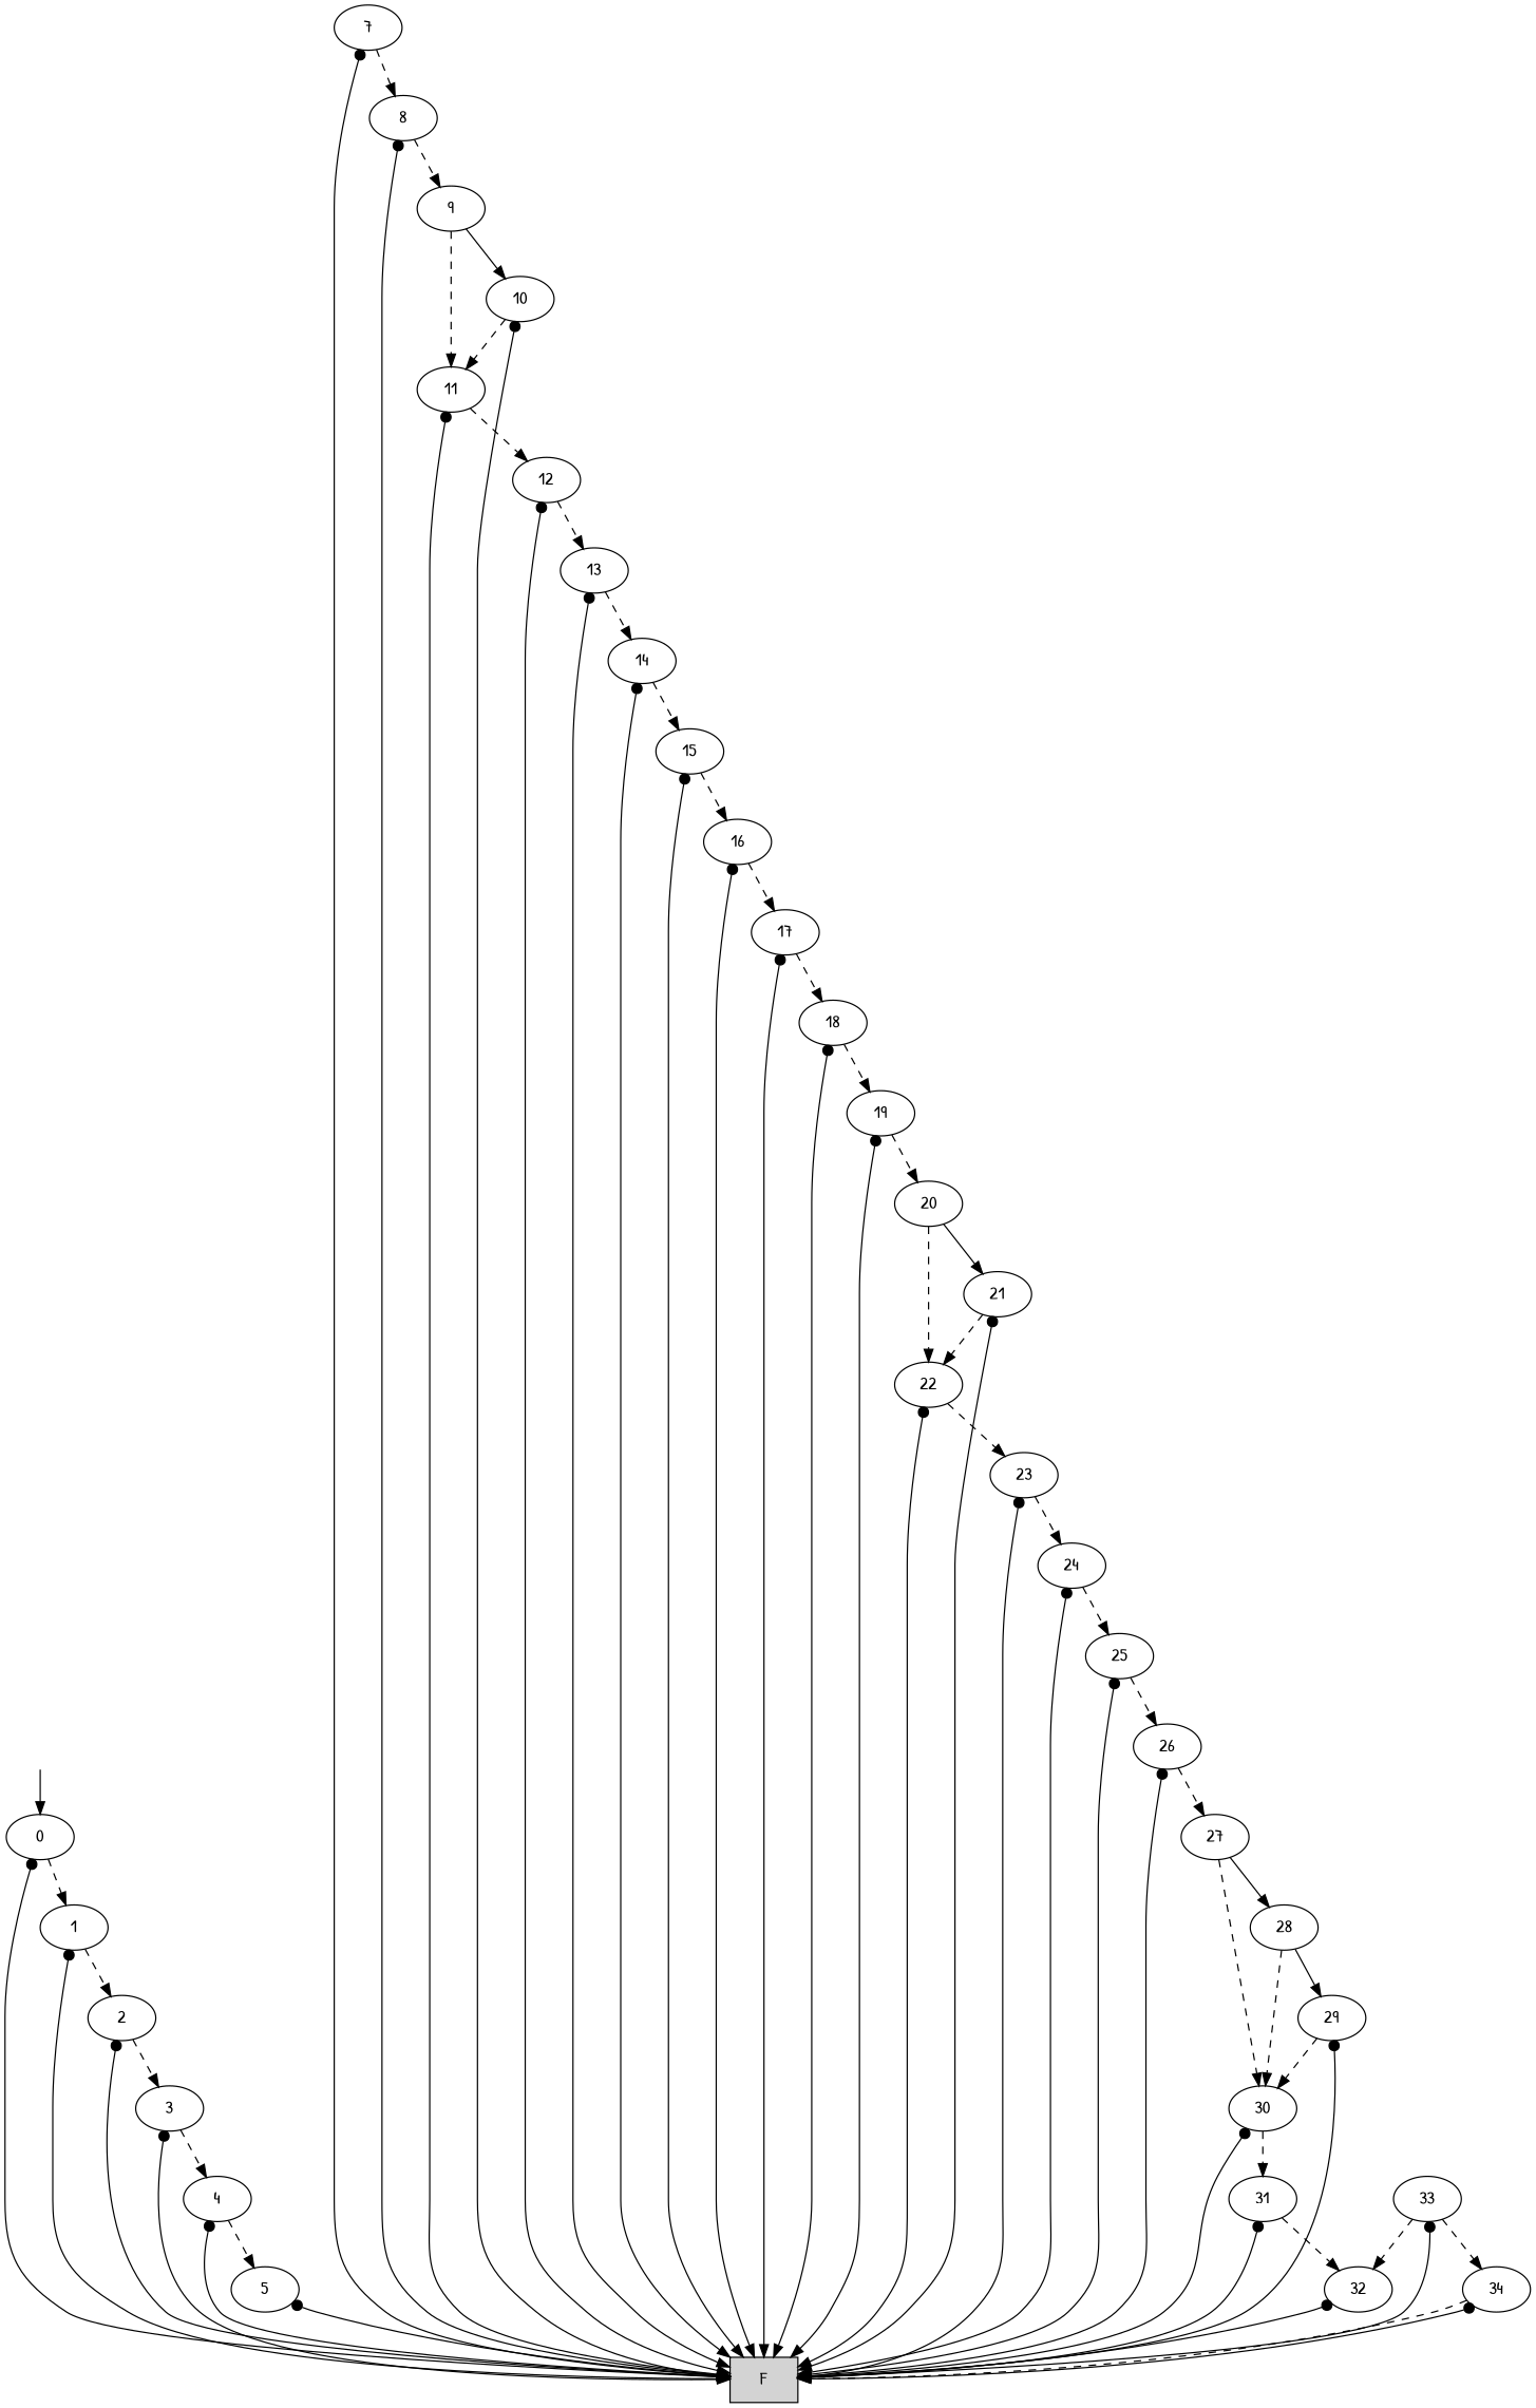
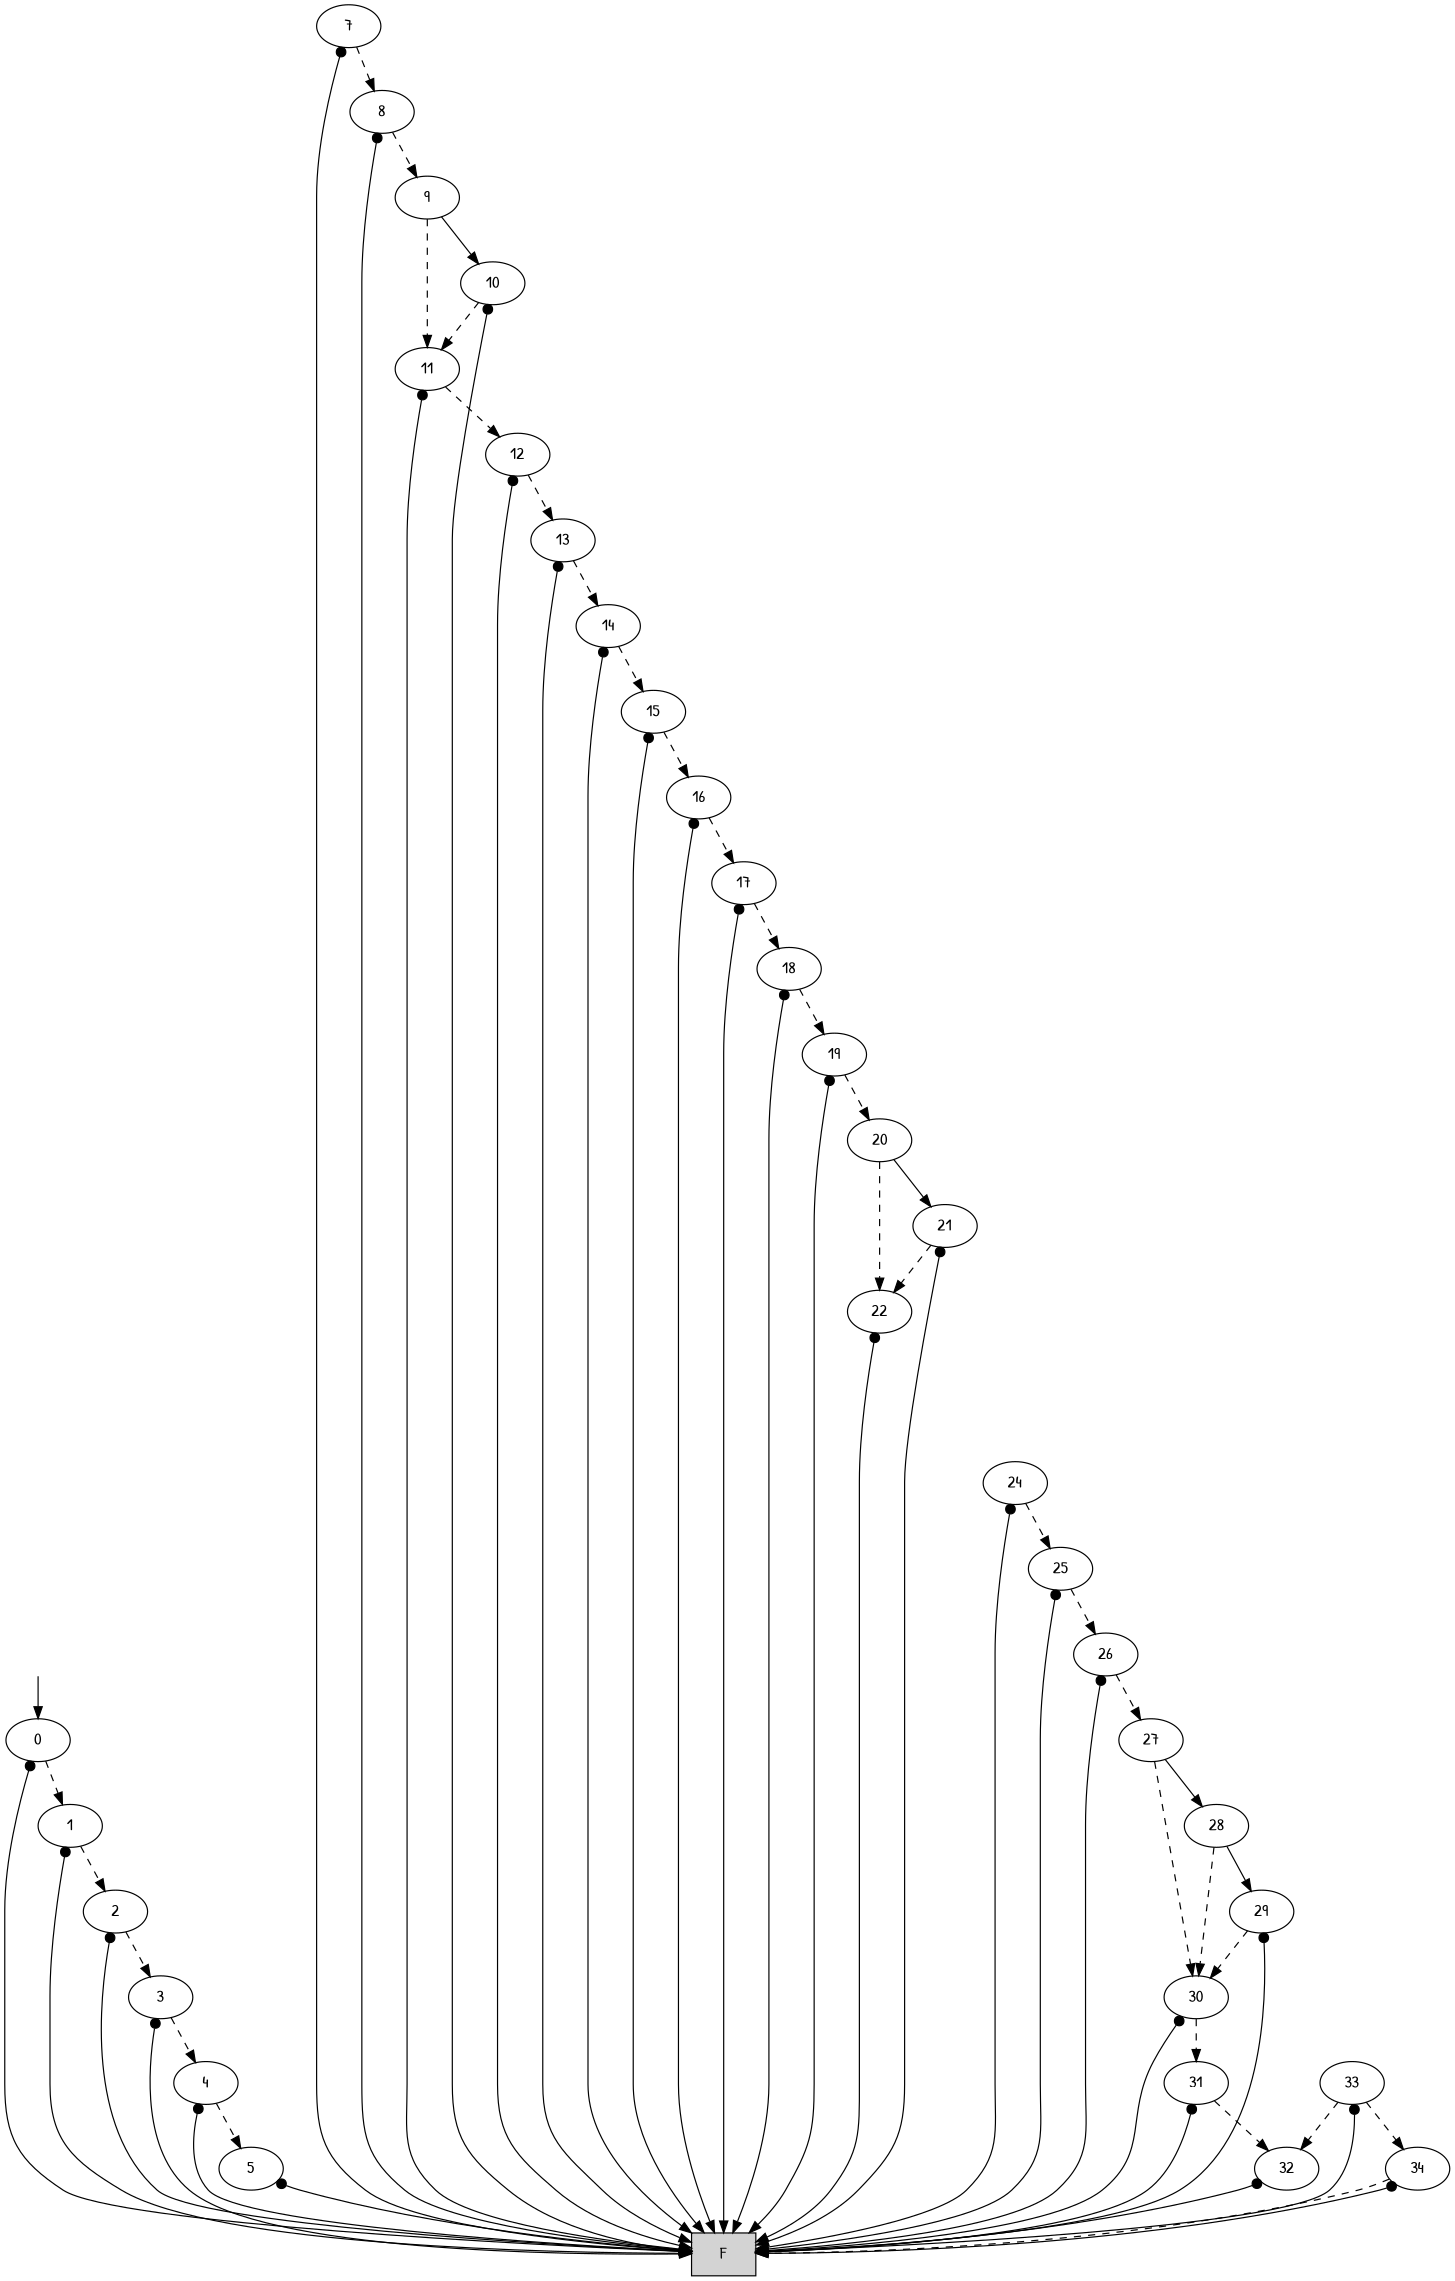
  digraph {
    fontname="Patrick Hand"
    node [fontname="Patrick Hand"]
    edge [dir=both fontname="Patrick Hand" style=solid]
    root [style=invis]
    n2 [label=0]
    n3 [label=1]
    n4 [label=F shape=box style=filled]
    n5 [label=2]
    n6 [label=3]
    n7 [label=4]
    n8 [label=5]
    n9 [label=7]
    n10 [label=8]
    n11 [label=9]
    n12 [label=11]
    n13 [label=10]
    n14 [label=12]
    n15 [label=13]
    n16 [label=14]
    n17 [label=15]
    n18 [label=16]
    n19 [label=17]
    n20 [label=18]
    n21 [label=19]
    n22 [label=20]
    n23 [label=22]
    n24 [label=21]
-   n25 [label=23]
    n26 [label=24]
    n27 [label=25]
    n28 [label=26]
    n29 [label=27]
    n30 [label=30]
    n31 [label=28]
    n32 [label=31]
    n33 [label=29]
    n34 [label=32]
    n35 [label=33]
    n36 [label=34]
    root -> n2 [arrowtail=none]
    n2 -> n3 [dir=forward style=dashed]
    n2 -> n4 [arrowtail=dot]
    n3 -> n4 [arrowtail=dot]
    n3 -> n5 [dir=forward style=dashed]
    n5 -> n4 [arrowtail=dot]
    n5 -> n6 [dir=forward style=dashed]
    n6 -> n4 [arrowtail=dot]
    n6 -> n7 [dir=forward style=dashed]
    n7 -> n4 [arrowtail=dot]
    n7 -> n8 [dir=forward style=dashed]
    n8 -> n4 [arrowtail=dot]
    n9 -> n4 [arrowtail=dot]
    n9 -> n10 [dir=forward style=dashed]
    n10 -> n4 [arrowtail=dot]
    n10 -> n11 [dir=forward style=dashed]
    n11 -> n12 [dir=forward style=dashed]
    n11 -> n13 [arrowtail=none]
    n12 -> n4 [arrowtail=dot]
    n12 -> n14 [dir=forward style=dashed]
    n13 -> n4 [arrowtail=dot]
    n13 -> n12 [dir=forward style=dashed]
    n14 -> n4 [arrowtail=dot]
    n14 -> n15 [dir=forward style=dashed]
    n15 -> n4 [arrowtail=dot]
    n15 -> n16 [dir=forward style=dashed]
    n16 -> n4 [arrowtail=dot]
    n16 -> n17 [dir=forward style=dashed]
    n17 -> n4 [arrowtail=dot]
    n17 -> n18 [dir=forward style=dashed]
    n18 -> n4 [arrowtail=dot]
    n18 -> n19 [dir=forward style=dashed]
    n19 -> n4 [arrowtail=dot]
    n19 -> n20 [dir=forward style=dashed]
    n20 -> n4 [arrowtail=dot]
    n20 -> n21 [dir=forward style=dashed]
    n21 -> n4 [arrowtail=dot]
    n21 -> n22 [dir=forward style=dashed]
    n22 -> n23 [dir=forward style=dashed]
    n22 -> n24 [arrowtail=none]
    n23 -> n4 [arrowtail=dot]
-   n23 -> n25 [dir=forward style=dashed]
    n24 -> n4 [arrowtail=dot]
    n24 -> n23 [dir=forward style=dashed]
-   n25 -> n4 [arrowtail=dot]
-   n25 -> n26 [dir=forward style=dashed]
    n26 -> n4 [arrowtail=dot]
    n26 -> n27 [dir=forward style=dashed]
    n27 -> n4 [arrowtail=dot]
    n27 -> n28 [dir=forward style=dashed]
    n28 -> n4 [arrowtail=dot]
    n28 -> n29 [dir=forward style=dashed]
    n29 -> n30 [dir=forward style=dashed]
    n29 -> n31 [arrowtail=none]
    n30 -> n4 [arrowtail=dot]
    n30 -> n32 [dir=forward style=dashed]
    n31 -> n30 [dir=forward style=dashed]
    n31 -> n33 [arrowtail=none]
    n32 -> n4 [arrowtail=dot]
    n32 -> n34 [dir=forward style=dashed]
    n33 -> n4 [arrowtail=dot]
    n33 -> n30 [dir=forward style=dashed]
    n34 -> n4 [arrowtail=dot]
    n35 -> n4 [arrowtail=dot]
    n35 -> n34 [dir=forward style=dashed]
    n35 -> n36 [dir=forward style=dashed]
    n36 -> n4 [dir=forward style=dashed]
    n36 -> n4 [arrowtail=dot]
  }
